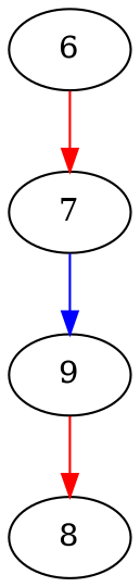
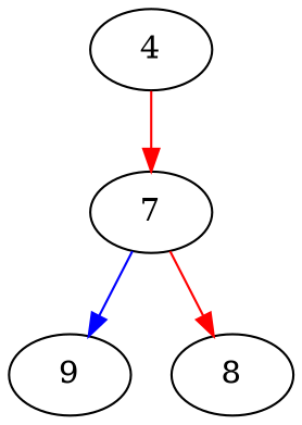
  digraph {
    edge [color=red]
-   n1 [label=6]
+   n1 [label=4]
    n2 [label=7]
    n3 [label=9]
    n4 [label=8]
    n1 -> n2
    n2 -> n3 [color=blue]
-   n3 -> n4
+   n2 -> n4
  }
